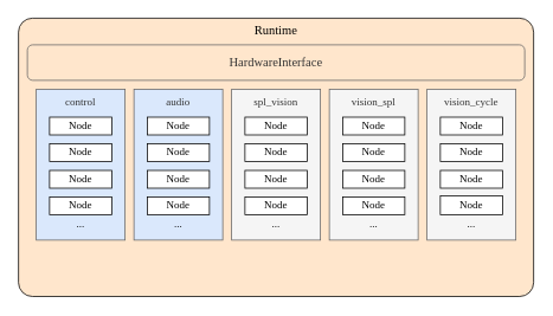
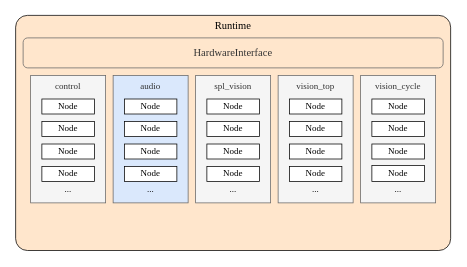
  <mxCell id="0" />
  <mxCell id="1" parent="0" />
  <mxCell id="2" value="&lt;font data-font-src=&quot;https://fonts.googleapis.com/css?family=Fira+Code&quot; face=&quot;Fira Code&quot;&gt;Node&lt;/font&gt;" style="rounded=1;whiteSpace=wrap;html=1;verticalAlign=top;arcSize=11;fillColor=#DEDEDE;fontColor=#333333;strokeColor=default;fillStyle=auto;gradientColor=none;glass=0;" parent="1" vertex="1"><mxGeometry x="130" y="50" width="160" height="160" as="geometry" /></mxCell>
  <mxCell id="3" value="&lt;font style=&quot;font-size: 13px;&quot; data-font-src=&quot;https://fonts.googleapis.com/css?family=Fira+Code&quot; face=&quot;Fira Code&quot;&gt;State&lt;/font&gt;" style="rounded=0;whiteSpace=wrap;html=1;fillColor=default;fillStyle=auto;" parent="1" vertex="1"><mxGeometry x="150" y="80" width="120" height="40" as="geometry" /></mxCell>
  <mxCell id="4" style="edgeStyle=orthogonalEdgeStyle;rounded=0;orthogonalLoop=1;jettySize=auto;html=1;exitX=0.5;exitY=0;exitDx=0;exitDy=0;entryX=0.5;entryY=1;entryDx=0;entryDy=0;startArrow=blockThin;startFill=1;endArrow=blockThin;endFill=1;" parent="1" source="7" target="3" edge="1"><mxGeometry relative="1" as="geometry" /></mxCell>
  <mxCell id="5" style="edgeStyle=orthogonalEdgeStyle;rounded=0;orthogonalLoop=1;jettySize=auto;html=1;exitX=1;exitY=0.5;exitDx=0;exitDy=0;endArrow=blockThin;endFill=1;spacingBottom=2;" parent="1" source="7" edge="1"><mxGeometry relative="1" as="geometry"><mxPoint x="320" y="170" as="targetPoint" /></mxGeometry></mxCell>
  <mxCell id="6" style="edgeStyle=orthogonalEdgeStyle;rounded=0;orthogonalLoop=1;jettySize=auto;html=1;exitX=0;exitY=0.5;exitDx=0;exitDy=0;startArrow=blockThin;startFill=1;endArrow=none;endFill=0;strokeColor=default;spacingBottom=2;" parent="1" source="7" edge="1"><mxGeometry relative="1" as="geometry"><mxPoint x="100" y="170" as="targetPoint" /></mxGeometry></mxCell>
  <mxCell id="7" value="&lt;font style=&quot;font-size: 13px;&quot; data-font-src=&quot;https://fonts.googleapis.com/css?family=Fira+Code&quot; face=&quot;Fira Code&quot;&gt;cycle()&lt;/font&gt;" style="rounded=0;whiteSpace=wrap;html=1;spacingBottom=2;" parent="1" vertex="1"><mxGeometry x="150" y="150" width="120" height="40" as="geometry" /></mxCell>
  <mxCell id="8" value="&lt;div&gt;&lt;font data-font-src=&quot;https://fonts.googleapis.com/css?family=Fira+Code&quot; face=&quot;Fira Code&quot;&gt;Inputs&lt;/font&gt;&lt;/div&gt;" style="text;html=1;strokeColor=none;fillColor=none;align=center;verticalAlign=middle;whiteSpace=wrap;rounded=0;spacingBottom=2;" parent="1" vertex="1"><mxGeometry x="80" y="143" width="50" height="30" as="geometry" /></mxCell>
  <mxCell id="9" value="&lt;font data-font-src=&quot;https://fonts.googleapis.com/css?family=Fira+Code&quot; face=&quot;Fira Code&quot;&gt;Outputs&lt;/font&gt;" style="text;html=1;strokeColor=none;fillColor=none;align=center;verticalAlign=middle;whiteSpace=wrap;rounded=0;spacingBottom=2;" parent="1" vertex="1"><mxGeometry x="290" y="143" width="60" height="30" as="geometry" /></mxCell>
  <mxCell id="10" value="&lt;div&gt;&lt;font style=&quot;font-size: 14px;&quot; data-font-src=&quot;https://fonts.googleapis.com/css?family=Fira+Code&quot;&gt;Runtime&lt;/font&gt;&lt;/div&gt;" style="rounded=1;whiteSpace=wrap;html=1;align=center;verticalAlign=top;arcSize=5;fontFamily=Fira Code;fontSource=https%3A%2F%2Ffonts.googleapis.com%2Fcss%3Ffamily%3DFira%2BCode;fillColor=#ffe6cc;" parent="1" vertex="1"><mxGeometry x="20" y="20" width="580" height="313.5" as="geometry" /></mxCell>
- <mxCell id="11" value="&lt;div&gt;&lt;font data-font-src=&quot;https://fonts.googleapis.com/css?family=Fira+Code&quot;&gt;control&lt;/font&gt;&lt;/div&gt;" style="rounded=0;whiteSpace=wrap;html=1;verticalAlign=top;fillColor=#dae8fc;fontColor=#333333;strokeColor=#666666;fontFamily=Fira Code;fontSource=https%3A%2F%2Ffonts.googleapis.com%2Fcss%3Ffamily%3DFira%2BCode;spacingTop=1;" parent="1" vertex="1"><mxGeometry x="40" y="100" width="100" height="170" as="geometry" /></mxCell>
+ <mxCell id="11" value="&lt;div&gt;&lt;font data-font-src=&quot;https://fonts.googleapis.com/css?family=Fira+Code&quot;&gt;control&lt;/font&gt;&lt;/div&gt;" style="rounded=0;whiteSpace=wrap;html=1;verticalAlign=top;fillColor=#f5f5f5;fontColor=#333333;strokeColor=#666666;fontFamily=Fira Code;fontSource=https%3A%2F%2Ffonts.googleapis.com%2Fcss%3Ffamily%3DFira%2BCode;spacingTop=1;" parent="1" vertex="1"><mxGeometry x="40" y="100" width="100" height="170" as="geometry" /></mxCell>
  <mxCell id="12" value="&lt;font style=&quot;font-size: 14px;&quot; data-font-src=&quot;https://fonts.googleapis.com/css?family=Fira+Code&quot;&gt;HardwareInterface&lt;/font&gt;" style="rounded=1;whiteSpace=wrap;html=1;verticalAlign=middle;fillColor=#ffe6cc;fontColor=#333333;strokeColor=#666666;fontFamily=Fira Code;fontSource=https%3A%2F%2Ffonts.googleapis.com%2Fcss%3Ffamily%3DFira%2BCode;" parent="1" vertex="1"><mxGeometry x="30" y="50" width="560" height="40" as="geometry" /></mxCell>
  <mxCell id="13" value="&lt;font&gt;vision_cycle&lt;/font&gt;" style="rounded=0;whiteSpace=wrap;html=1;verticalAlign=top;fillColor=#f5f5f5;fontColor=#333333;strokeColor=#666666;fontFamily=Fira Code;fontSource=https%3A%2F%2Ffonts.googleapis.com%2Fcss%3Ffamily%3DFira%2BCode;spacingTop=1;" parent="1" vertex="1"><mxGeometry x="480" y="100" width="100" height="170" as="geometry" /></mxCell>
  <mxCell id="14" value="Node" style="rounded=0;whiteSpace=wrap;html=1;fontFamily=Fira Code;fontSource=https%3A%2F%2Ffonts.googleapis.com%2Fcss%3Ffamily%3DFira%2BCode;verticalAlign=middle;horizontal=1;spacingBottom=2;" parent="1" vertex="1"><mxGeometry x="55" y="131.5" width="70" height="20" as="geometry" /></mxCell>
  <mxCell id="15" value="Node" style="rounded=0;whiteSpace=wrap;html=1;fontFamily=Fira Code;fontSource=https%3A%2F%2Ffonts.googleapis.com%2Fcss%3Ffamily%3DFira%2BCode;spacingBottom=2;" parent="1" vertex="1"><mxGeometry x="55" y="161.5" width="70" height="20" as="geometry" /></mxCell>
  <mxCell id="16" value="Node" style="rounded=0;whiteSpace=wrap;html=1;fontFamily=Fira Code;fontSource=https%3A%2F%2Ffonts.googleapis.com%2Fcss%3Ffamily%3DFira%2BCode;spacingBottom=2;" parent="1" vertex="1"><mxGeometry x="55" y="191.5" width="70" height="20" as="geometry" /></mxCell>
  <mxCell id="17" value="..." style="text;html=1;strokeColor=none;fillColor=none;align=center;verticalAlign=middle;whiteSpace=wrap;rounded=0;fontFamily=Fira Code;fontSource=https%3A%2F%2Ffonts.googleapis.com%2Fcss%3Ffamily%3DFira%2BCode;" parent="1" vertex="1"><mxGeometry x="60" y="237" width="60" height="30" as="geometry" /></mxCell>
  <mxCell id="18" value="Node" style="rounded=0;whiteSpace=wrap;html=1;fontFamily=Fira Code;fontSource=https%3A%2F%2Ffonts.googleapis.com%2Fcss%3Ffamily%3DFira%2BCode;spacingBottom=2;" parent="1" vertex="1"><mxGeometry x="55" y="221.5" width="70" height="20" as="geometry" /></mxCell>
  <mxCell id="19" value="Node" style="rounded=0;whiteSpace=wrap;html=1;fontFamily=Fira Code;fontSource=https%3A%2F%2Ffonts.googleapis.com%2Fcss%3Ffamily%3DFira%2BCode;spacingBottom=2;" parent="1" vertex="1"><mxGeometry x="495" y="131.5" width="70" height="20" as="geometry" /></mxCell>
  <mxCell id="20" value="Node" style="rounded=0;whiteSpace=wrap;html=1;fontFamily=Fira Code;fontSource=https%3A%2F%2Ffonts.googleapis.com%2Fcss%3Ffamily%3DFira%2BCode;spacingBottom=2;" parent="1" vertex="1"><mxGeometry x="495" y="161.5" width="70" height="20" as="geometry" /></mxCell>
  <mxCell id="21" value="Node" style="rounded=0;whiteSpace=wrap;html=1;fontFamily=Fira Code;fontSource=https%3A%2F%2Ffonts.googleapis.com%2Fcss%3Ffamily%3DFira%2BCode;spacingBottom=2;" parent="1" vertex="1"><mxGeometry x="495" y="191.5" width="70" height="20" as="geometry" /></mxCell>
  <mxCell id="22" value="..." style="text;html=1;strokeColor=none;fillColor=none;align=center;verticalAlign=middle;whiteSpace=wrap;rounded=0;fontFamily=Fira Code;fontSource=https%3A%2F%2Ffonts.googleapis.com%2Fcss%3Ffamily%3DFira%2BCode;" parent="1" vertex="1"><mxGeometry x="500" y="237" width="60" height="30" as="geometry" /></mxCell>
  <mxCell id="23" value="Node" style="rounded=0;whiteSpace=wrap;html=1;fontFamily=Fira Code;fontSource=https%3A%2F%2Ffonts.googleapis.com%2Fcss%3Ffamily%3DFira%2BCode;spacingBottom=2;" parent="1" vertex="1"><mxGeometry x="495" y="220" width="70" height="21.5" as="geometry" /></mxCell>
  <mxCell id="24" value="audio" style="rounded=0;whiteSpace=wrap;html=1;verticalAlign=top;fillColor=#dae8fc;fontColor=#333333;strokeColor=#666666;fontFamily=Fira Code;fontSource=https%3A%2F%2Ffonts.googleapis.com%2Fcss%3Ffamily%3DFira%2BCode;spacingTop=1;" parent="1" vertex="1"><mxGeometry x="150" y="100" width="100" height="170" as="geometry" /></mxCell>
  <mxCell id="25" value="Node" style="rounded=0;whiteSpace=wrap;html=1;fontFamily=Fira Code;fontSource=https%3A%2F%2Ffonts.googleapis.com%2Fcss%3Ffamily%3DFira%2BCode;spacingBottom=2;" parent="1" vertex="1"><mxGeometry x="165" y="131.5" width="70" height="20" as="geometry" /></mxCell>
  <mxCell id="26" value="Node" style="rounded=0;whiteSpace=wrap;html=1;fontFamily=Fira Code;fontSource=https%3A%2F%2Ffonts.googleapis.com%2Fcss%3Ffamily%3DFira%2BCode;spacingBottom=2;" parent="1" vertex="1"><mxGeometry x="165" y="161.5" width="70" height="20" as="geometry" /></mxCell>
  <mxCell id="27" value="Node" style="rounded=0;whiteSpace=wrap;html=1;fontFamily=Fira Code;fontSource=https%3A%2F%2Ffonts.googleapis.com%2Fcss%3Ffamily%3DFira%2BCode;spacingBottom=2;" parent="1" vertex="1"><mxGeometry x="165" y="191.5" width="70" height="20" as="geometry" /></mxCell>
  <mxCell id="28" value="..." style="text;html=1;strokeColor=none;fillColor=none;align=center;verticalAlign=middle;whiteSpace=wrap;rounded=0;fontFamily=Fira Code;fontSource=https%3A%2F%2Ffonts.googleapis.com%2Fcss%3Ffamily%3DFira%2BCode;" parent="1" vertex="1"><mxGeometry x="170" y="237" width="60" height="30" as="geometry" /></mxCell>
  <mxCell id="29" value="Node" style="rounded=0;whiteSpace=wrap;html=1;fontFamily=Fira Code;fontSource=https%3A%2F%2Ffonts.googleapis.com%2Fcss%3Ffamily%3DFira%2BCode;spacingBottom=2;" parent="1" vertex="1"><mxGeometry x="165" y="221.5" width="70" height="20" as="geometry" /></mxCell>
  <mxCell id="30" value="spl_vision" style="rounded=0;whiteSpace=wrap;html=1;verticalAlign=top;fillColor=#f5f5f5;fontColor=#333333;strokeColor=#666666;fontFamily=Fira Code;fontSource=https%3A%2F%2Ffonts.googleapis.com%2Fcss%3Ffamily%3DFira%2BCode;spacingTop=1;" parent="1" vertex="1"><mxGeometry x="260" y="100" width="100" height="170" as="geometry" /></mxCell>
  <mxCell id="31" value="Node" style="rounded=0;whiteSpace=wrap;html=1;fontFamily=Fira Code;fontSource=https%3A%2F%2Ffonts.googleapis.com%2Fcss%3Ffamily%3DFira%2BCode;spacingBottom=2;" parent="1" vertex="1"><mxGeometry x="275" y="131.5" width="70" height="20" as="geometry" /></mxCell>
  <mxCell id="32" value="Node" style="rounded=0;whiteSpace=wrap;html=1;fontFamily=Fira Code;fontSource=https%3A%2F%2Ffonts.googleapis.com%2Fcss%3Ffamily%3DFira%2BCode;spacingBottom=2;" parent="1" vertex="1"><mxGeometry x="275" y="161.5" width="70" height="20" as="geometry" /></mxCell>
  <mxCell id="33" value="Node" style="rounded=0;whiteSpace=wrap;html=1;fontFamily=Fira Code;fontSource=https%3A%2F%2Ffonts.googleapis.com%2Fcss%3Ffamily%3DFira%2BCode;spacingBottom=2;" parent="1" vertex="1"><mxGeometry x="275" y="191.5" width="70" height="20" as="geometry" /></mxCell>
  <mxCell id="34" value="..." style="text;html=1;strokeColor=none;fillColor=none;align=center;verticalAlign=middle;whiteSpace=wrap;rounded=0;fontFamily=Fira Code;fontSource=https%3A%2F%2Ffonts.googleapis.com%2Fcss%3Ffamily%3DFira%2BCode;" parent="1" vertex="1"><mxGeometry x="280" y="237" width="60" height="30" as="geometry" /></mxCell>
  <mxCell id="35" value="Node" style="rounded=0;whiteSpace=wrap;html=1;fontFamily=Fira Code;fontSource=https%3A%2F%2Ffonts.googleapis.com%2Fcss%3Ffamily%3DFira%2BCode;spacingBottom=2;" parent="1" vertex="1"><mxGeometry x="275" y="221.5" width="70" height="20" as="geometry" /></mxCell>
- <mxCell id="36" value="vision_spl" style="rounded=0;whiteSpace=wrap;html=1;verticalAlign=top;fillColor=#f5f5f5;fontColor=#333333;strokeColor=#666666;fontFamily=Fira Code;fontSource=https%3A%2F%2Ffonts.googleapis.com%2Fcss%3Ffamily%3DFira%2BCode;spacingTop=1;" parent="1" vertex="1"><mxGeometry x="370" y="100" width="100" height="170" as="geometry" /></mxCell>
+ <mxCell id="36" value="vision_top" style="rounded=0;whiteSpace=wrap;html=1;verticalAlign=top;fillColor=#f5f5f5;fontColor=#333333;strokeColor=#666666;fontFamily=Fira Code;fontSource=https%3A%2F%2Ffonts.googleapis.com%2Fcss%3Ffamily%3DFira%2BCode;spacingTop=1;" parent="1" vertex="1"><mxGeometry x="370" y="100" width="100" height="170" as="geometry" /></mxCell>
  <mxCell id="37" value="Node" style="rounded=0;whiteSpace=wrap;html=1;fontFamily=Fira Code;fontSource=https%3A%2F%2Ffonts.googleapis.com%2Fcss%3Ffamily%3DFira%2BCode;spacingBottom=2;" parent="1" vertex="1"><mxGeometry x="385" y="131.5" width="70" height="20" as="geometry" /></mxCell>
  <mxCell id="38" value="Node" style="rounded=0;whiteSpace=wrap;html=1;fontFamily=Fira Code;fontSource=https%3A%2F%2Ffonts.googleapis.com%2Fcss%3Ffamily%3DFira%2BCode;spacingBottom=2;" parent="1" vertex="1"><mxGeometry x="385" y="161.5" width="70" height="20" as="geometry" /></mxCell>
  <mxCell id="39" value="Node" style="rounded=0;whiteSpace=wrap;html=1;fontFamily=Fira Code;fontSource=https%3A%2F%2Ffonts.googleapis.com%2Fcss%3Ffamily%3DFira%2BCode;spacingBottom=2;" parent="1" vertex="1"><mxGeometry x="385" y="191.5" width="70" height="20" as="geometry" /></mxCell>
  <mxCell id="40" value="..." style="text;html=1;strokeColor=none;fillColor=none;align=center;verticalAlign=middle;whiteSpace=wrap;rounded=0;fontFamily=Fira Code;fontSource=https%3A%2F%2Ffonts.googleapis.com%2Fcss%3Ffamily%3DFira%2BCode;" parent="1" vertex="1"><mxGeometry x="390" y="237" width="60" height="30" as="geometry" /></mxCell>
  <mxCell id="41" value="Node" style="rounded=0;whiteSpace=wrap;html=1;fontFamily=Fira Code;fontSource=https%3A%2F%2Ffonts.googleapis.com%2Fcss%3Ffamily%3DFira%2BCode;spacingBottom=2;" parent="1" vertex="1"><mxGeometry x="385" y="221.5" width="70" height="20" as="geometry" /></mxCell>
